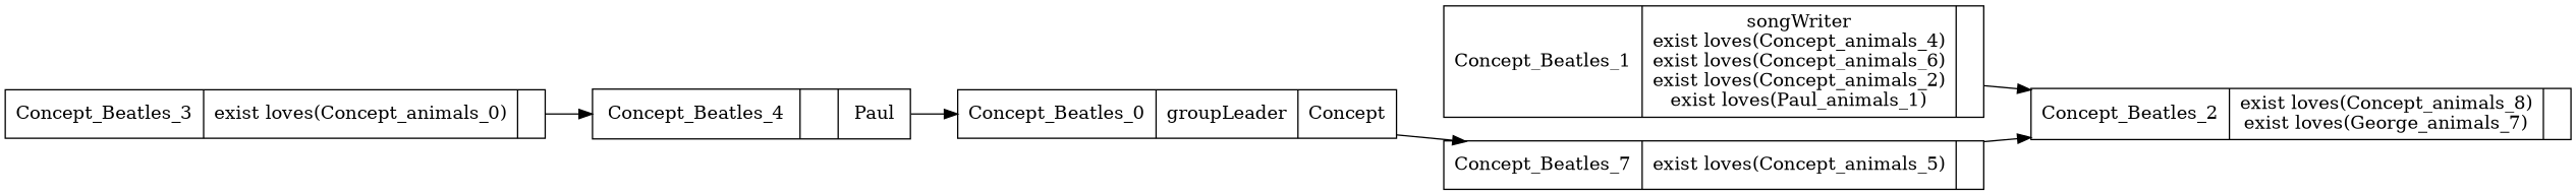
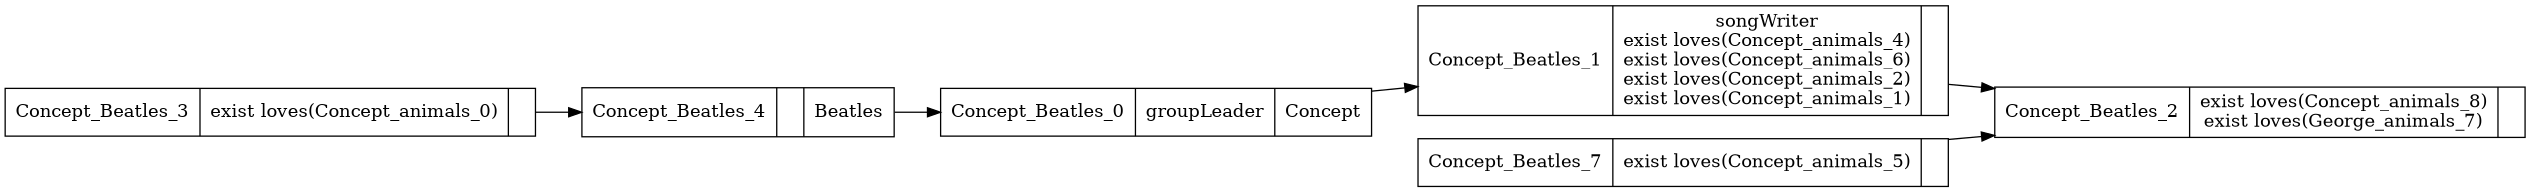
  digraph {
    rankdir=LR
    node [shape=record]
    n1 [label="{Concept_Beatles_2|exist loves(Concept_animals_8)\nexist loves(George_animals_7)\n|}"]
    n2 [label="{Concept_Beatles_0|groupLeader\n|Concept\n}"]
-   n3 [label="{Concept_Beatles_1|songWriter\nexist loves(Concept_animals_4)\nexist loves(Concept_animals_6)\nexist loves(Concept_animals_2)\nexist loves(Paul_animals_1)\n|}"]
-   n4 [label="{Concept_Beatles_4||Paul\n}"]
+   n3 [label="{Concept_Beatles_1|songWriter\nexist loves(Concept_animals_4)\nexist loves(Concept_animals_6)\nexist loves(Concept_animals_2)\nexist loves(Concept_animals_1)\n|}"]
+   n4 [label="{Concept_Beatles_4||Beatles\n}"]
    n5 [label="{Concept_Beatles_7|exist loves(Concept_animals_5)\n|}"]
    n6 [label="{Concept_Beatles_3|exist loves(Concept_animals_0)\n|}"]
-   n2 -> n5
+   n2 -> n3
    n3 -> n1
    n4 -> n2
    n5 -> n1
    n6 -> n4
  }
